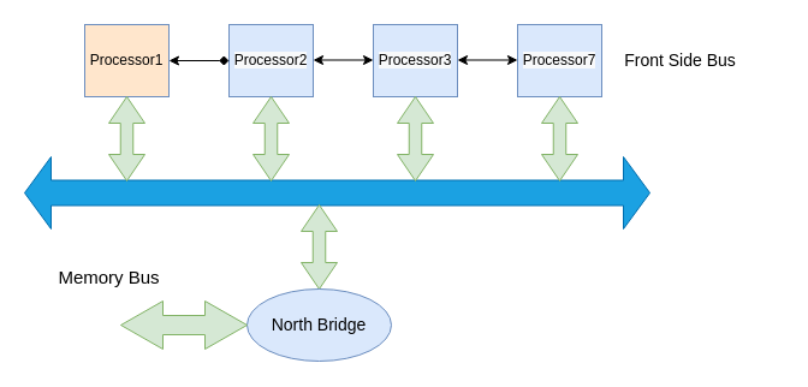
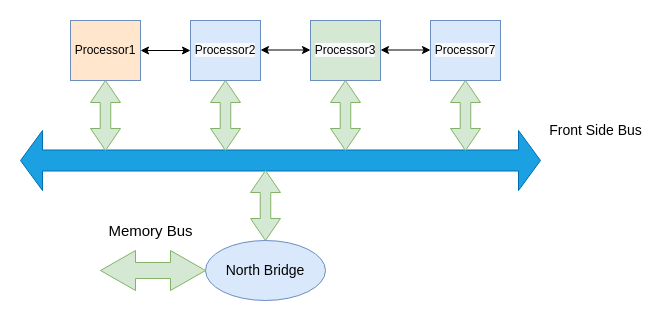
  <mxCell id="0" />
  <mxCell id="1" parent="0" />
  <mxCell id="2" value="Processor1" style="rounded=0;whiteSpace=wrap;html=1;fillColor=#ffe6cc;strokeColor=#6c8ebf;" vertex="1" parent="1"><mxGeometry x="70" y="20" width="70" height="60" as="geometry" /></mxCell>
  <mxCell id="3" value="&lt;span style=&quot;color: rgb(0 , 0 , 0) ; font-family: &amp;#34;helvetica&amp;#34; ; font-size: 12px ; font-style: normal ; font-weight: 400 ; letter-spacing: normal ; text-align: center ; text-indent: 0px ; text-transform: none ; word-spacing: 0px ; background-color: rgb(248 , 249 , 250) ; display: inline ; float: none&quot;&gt;Processor7&lt;/span&gt;" style="rounded=0;whiteSpace=wrap;html=1;fillColor=#dae8fc;strokeColor=#6c8ebf;" vertex="1" parent="1"><mxGeometry x="430" y="20" width="70" height="60" as="geometry" /></mxCell>
- <mxCell id="4" value="&lt;span style=&quot;color: rgb(0 , 0 , 0) ; font-family: &amp;#34;helvetica&amp;#34; ; font-size: 12px ; font-style: normal ; font-weight: 400 ; letter-spacing: normal ; text-align: center ; text-indent: 0px ; text-transform: none ; word-spacing: 0px ; background-color: rgb(248 , 249 , 250) ; display: inline ; float: none&quot;&gt;Processor3&lt;/span&gt;" style="rounded=0;whiteSpace=wrap;html=1;fillColor=#dae8fc;strokeColor=#6c8ebf;" vertex="1" parent="1"><mxGeometry x="310" y="20" width="70" height="60" as="geometry" /></mxCell>
+ <mxCell id="4" value="&lt;span style=&quot;color: rgb(0 , 0 , 0) ; font-family: &amp;#34;helvetica&amp;#34; ; font-size: 12px ; font-style: normal ; font-weight: 400 ; letter-spacing: normal ; text-align: center ; text-indent: 0px ; text-transform: none ; word-spacing: 0px ; background-color: rgb(248 , 249 , 250) ; display: inline ; float: none&quot;&gt;Processor3&lt;/span&gt;" style="rounded=0;whiteSpace=wrap;html=1;fillColor=#d5e8d4;strokeColor=#6c8ebf;" vertex="1" parent="1"><mxGeometry x="310" y="20" width="70" height="60" as="geometry" /></mxCell>
  <mxCell id="5" value="&lt;span style=&quot;color: rgb(0 , 0 , 0) ; font-family: &amp;#34;helvetica&amp;#34; ; font-size: 12px ; font-style: normal ; font-weight: 400 ; letter-spacing: normal ; text-align: center ; text-indent: 0px ; text-transform: none ; word-spacing: 0px ; background-color: rgb(248 , 249 , 250) ; display: inline ; float: none&quot;&gt;Processor2&lt;/span&gt;" style="rounded=0;whiteSpace=wrap;html=1;fillColor=#dae8fc;strokeColor=#6c8ebf;" vertex="1" parent="1"><mxGeometry x="190" y="20" width="70" height="60" as="geometry" /></mxCell>
- <mxCell id="6" value="" style="endArrow=diamond;startArrow=classic;html=1;exitX=1;exitY=0.5;exitDx=0;exitDy=0;" edge="1" parent="1" source="2" target="5"><mxGeometry width="50" height="50" relative="1" as="geometry"><mxPoint x="260" y="360" as="sourcePoint" /><mxPoint x="310" y="310" as="targetPoint" /></mxGeometry></mxCell>
+ <mxCell id="6" value="" style="endArrow=classic;startArrow=classic;html=1;exitX=1;exitY=0.5;exitDx=0;exitDy=0;" edge="1" parent="1" source="2" target="5"><mxGeometry width="50" height="50" relative="1" as="geometry"><mxPoint x="260" y="360" as="sourcePoint" /><mxPoint x="310" y="310" as="targetPoint" /></mxGeometry></mxCell>
  <mxCell id="7" value="" style="endArrow=classic;startArrow=classic;html=1;exitX=1;exitY=0.5;exitDx=0;exitDy=0;" edge="1" parent="1"><mxGeometry width="50" height="50" relative="1" as="geometry"><mxPoint x="260" y="49.5" as="sourcePoint" /><mxPoint x="310" y="49.5" as="targetPoint" /></mxGeometry></mxCell>
  <mxCell id="8" value="" style="endArrow=classic;startArrow=classic;html=1;exitX=1;exitY=0.5;exitDx=0;exitDy=0;" edge="1" parent="1"><mxGeometry width="50" height="50" relative="1" as="geometry"><mxPoint x="380" y="49.5" as="sourcePoint" /><mxPoint x="430" y="49.5" as="targetPoint" /></mxGeometry></mxCell>
  <mxCell id="9" value="" style="html=1;shadow=0;dashed=0;align=center;verticalAlign=middle;shape=mxgraph.arrows2.twoWayArrow;dy=0.65;dx=22;fillColor=#1ba1e2;strokeColor=#006EAF;fontColor=#ffffff;" vertex="1" parent="1"><mxGeometry x="20" y="130" width="520" height="60" as="geometry" /></mxCell>
  <mxCell id="10" value="" style="html=1;shadow=0;dashed=0;align=center;verticalAlign=middle;shape=mxgraph.arrows2.twoWayArrow;dy=0.65;dx=22;direction=south;fillColor=#d5e8d4;strokeColor=#82b366;" vertex="1" parent="1"><mxGeometry x="90" y="80" width="30" height="70" as="geometry" /></mxCell>
  <mxCell id="11" value="" style="html=1;shadow=0;dashed=0;align=center;verticalAlign=middle;shape=mxgraph.arrows2.twoWayArrow;dy=0.65;dx=22;direction=south;fillColor=#d5e8d4;strokeColor=#82b366;" vertex="1" parent="1"><mxGeometry x="210" y="80" width="30" height="70" as="geometry" /></mxCell>
  <mxCell id="12" value="" style="html=1;shadow=0;dashed=0;align=center;verticalAlign=middle;shape=mxgraph.arrows2.twoWayArrow;dy=0.65;dx=22;direction=south;fillColor=#d5e8d4;strokeColor=#82b366;" vertex="1" parent="1"><mxGeometry x="330" y="80" width="30" height="70" as="geometry" /></mxCell>
  <mxCell id="13" value="" style="html=1;shadow=0;dashed=0;align=center;verticalAlign=middle;shape=mxgraph.arrows2.twoWayArrow;dy=0.65;dx=22;direction=south;fillColor=#d5e8d4;strokeColor=#82b366;" vertex="1" parent="1"><mxGeometry x="450" y="80" width="30" height="70" as="geometry" /></mxCell>
  <mxCell id="14" value="" style="html=1;shadow=0;dashed=0;align=center;verticalAlign=middle;shape=mxgraph.arrows2.twoWayArrow;dy=0.65;dx=22;direction=south;fillColor=#d5e8d4;strokeColor=#82b366;" vertex="1" parent="1"><mxGeometry x="250" y="170" width="30" height="70" as="geometry" /></mxCell>
  <mxCell id="15" value="&lt;font style=&quot;font-size: 14px&quot;&gt;North Bridge&lt;/font&gt;" style="ellipse;whiteSpace=wrap;html=1;fillColor=#dae8fc;strokeColor=#6c8ebf;" vertex="1" parent="1"><mxGeometry x="205" y="240" width="120" height="60" as="geometry" /></mxCell>
  <mxCell id="16" value="" style="html=1;shadow=0;dashed=0;align=center;verticalAlign=middle;shape=mxgraph.arrows2.twoWayArrow;dy=0.6;dx=35;fillColor=#d5e8d4;strokeColor=#82b366;" vertex="1" parent="1"><mxGeometry x="100" y="250" width="105" height="40" as="geometry" /></mxCell>
- <mxCell id="17" value="&lt;font style=&quot;font-size: 15px&quot;&gt;Memory Bus&lt;/font&gt;" style="text;html=1;align=center;verticalAlign=middle;resizable=0;points=[];autosize=1;" vertex="1" parent="1"><mxGeometry x="40" y="220" width="100" height="20" as="geometry" /></mxCell>
- <mxCell id="18" value="&lt;font style=&quot;font-size: 14px&quot;&gt;Front Side Bus&lt;/font&gt;" style="text;html=1;align=center;verticalAlign=middle;resizable=0;points=[];autosize=1;" vertex="1" parent="1"><mxGeometry x="510" y="40" width="110" height="20" as="geometry" /></mxCell>
+ <mxCell id="17" value="&lt;font style=&quot;font-size: 15px&quot;&gt;Memory Bus&lt;/font&gt;" style="text;html=1;align=center;verticalAlign=middle;resizable=0;points=[];autosize=1;" vertex="1" parent="1"><mxGeometry x="100" y="220" width="100" height="20" as="geometry" /></mxCell>
+ <mxCell id="18" value="&lt;font style=&quot;font-size: 14px&quot;&gt;Front Side Bus&lt;/font&gt;" style="text;html=1;align=center;verticalAlign=middle;resizable=0;points=[];autosize=1;" vertex="1" parent="1"><mxGeometry x="540" y="120" width="110" height="20" as="geometry" /></mxCell>
